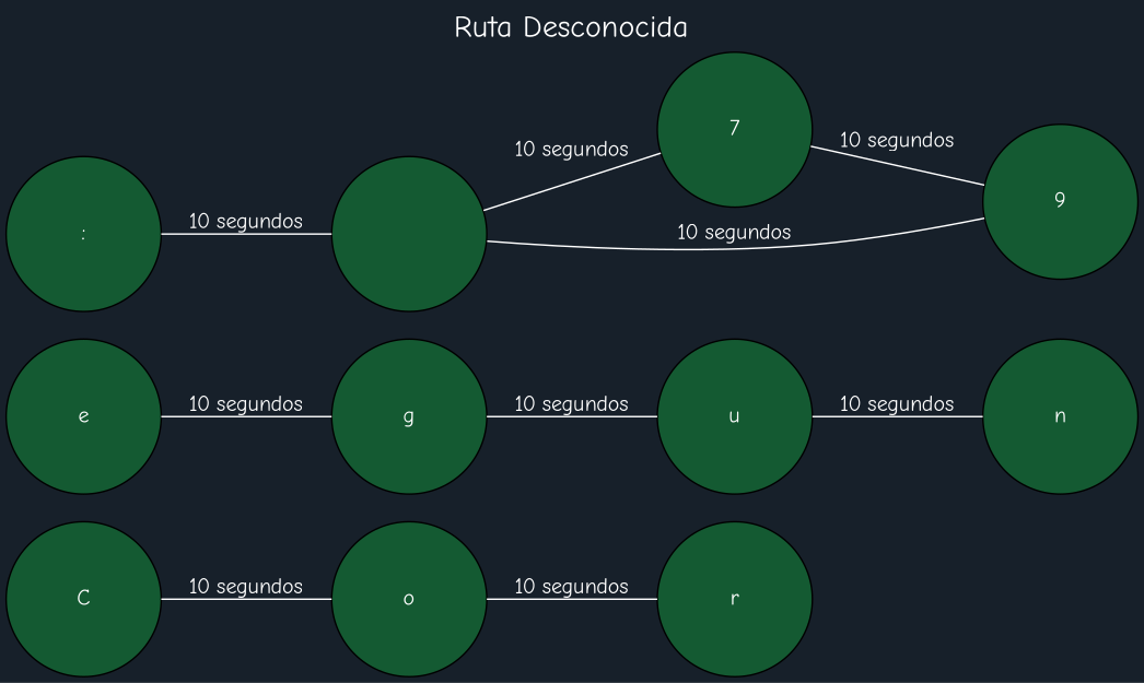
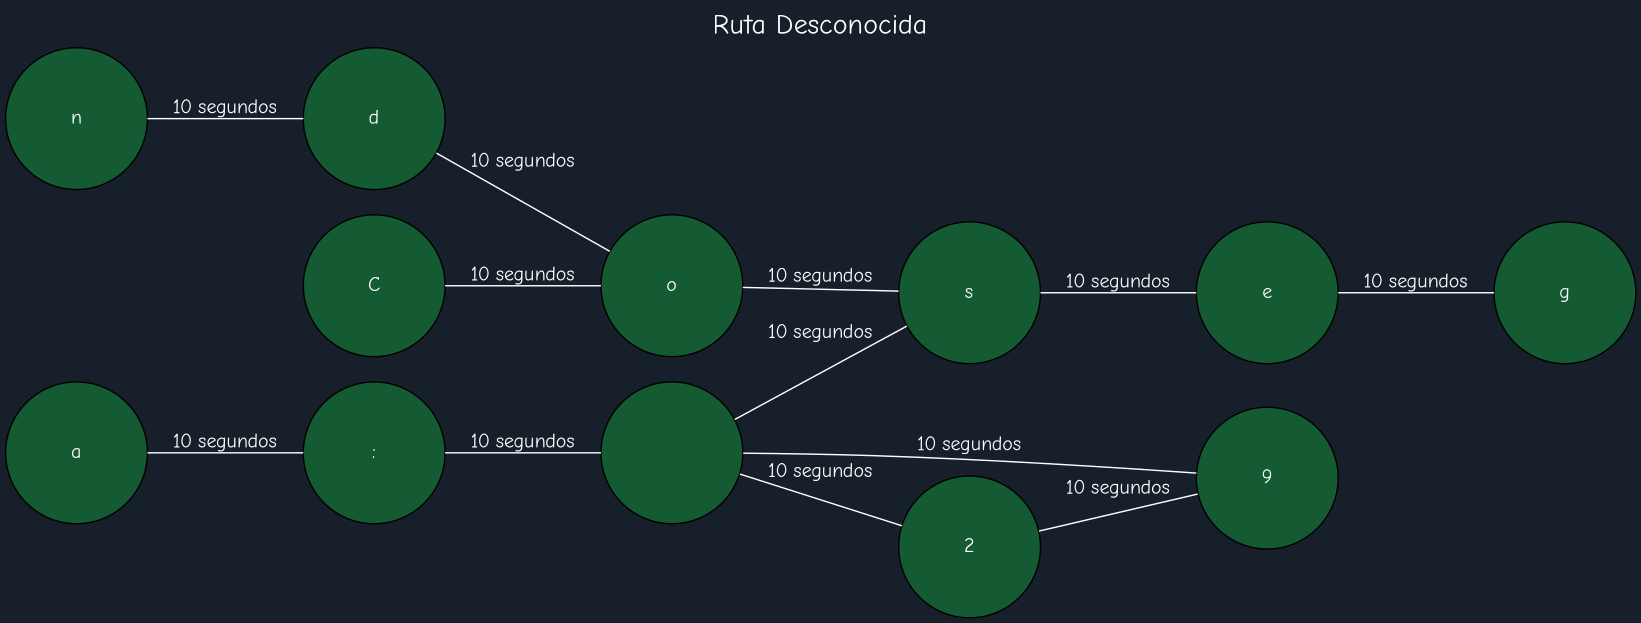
  graph {
    bgcolor="#17202a"
    fontcolor=white
    fontname="Comic Neue"
    fontsize=20
    label="Ruta Desconocida"
    labelloc=t
    rankdir=LR
    node [fillcolor="#145a32" fixedsize=true fontcolor=white fontname="Comic Neue" shape=circle style=filled]
    edge [color=white fontcolor=white fontname="Comic Neue"]
    C [width=1.4]
    o [width=1.4]
-   r [width=1.4]
+   s [width=1.4]
    e [width=1.4]
+   a [width=1.4]
    ":" [width=1.4]
    " " [width=1.4]
-   2 [width=1.4 label=7]
+   2 [width=1.4]
    n10 [label=9 width=1.4]
    g [width=1.4]
-   u [width=1.4]
    n [width=1.4]
+   d [width=1.4]
    C -- o [label="10 segundos"]
-   o -- r [label="10 segundos"]
+   o -- s [label="10 segundos"]
+   s -- e [label="10 segundos"]
    e -- g [label="10 segundos"]
+   a -- ":" [label="10 segundos"]
    ":" -- " " [label="10 segundos"]
+   " " -- s [label="10 segundos"]
    " " -- 2 [label="10 segundos"]
    2 -- n10 [label="10 segundos"]
    n10 -- " " [label="10 segundos"]
-   g -- u [label="10 segundos"]
-   u -- n [label="10 segundos"]
+   n -- d [label="10 segundos"]
+   d -- o [label="10 segundos"]
  }
